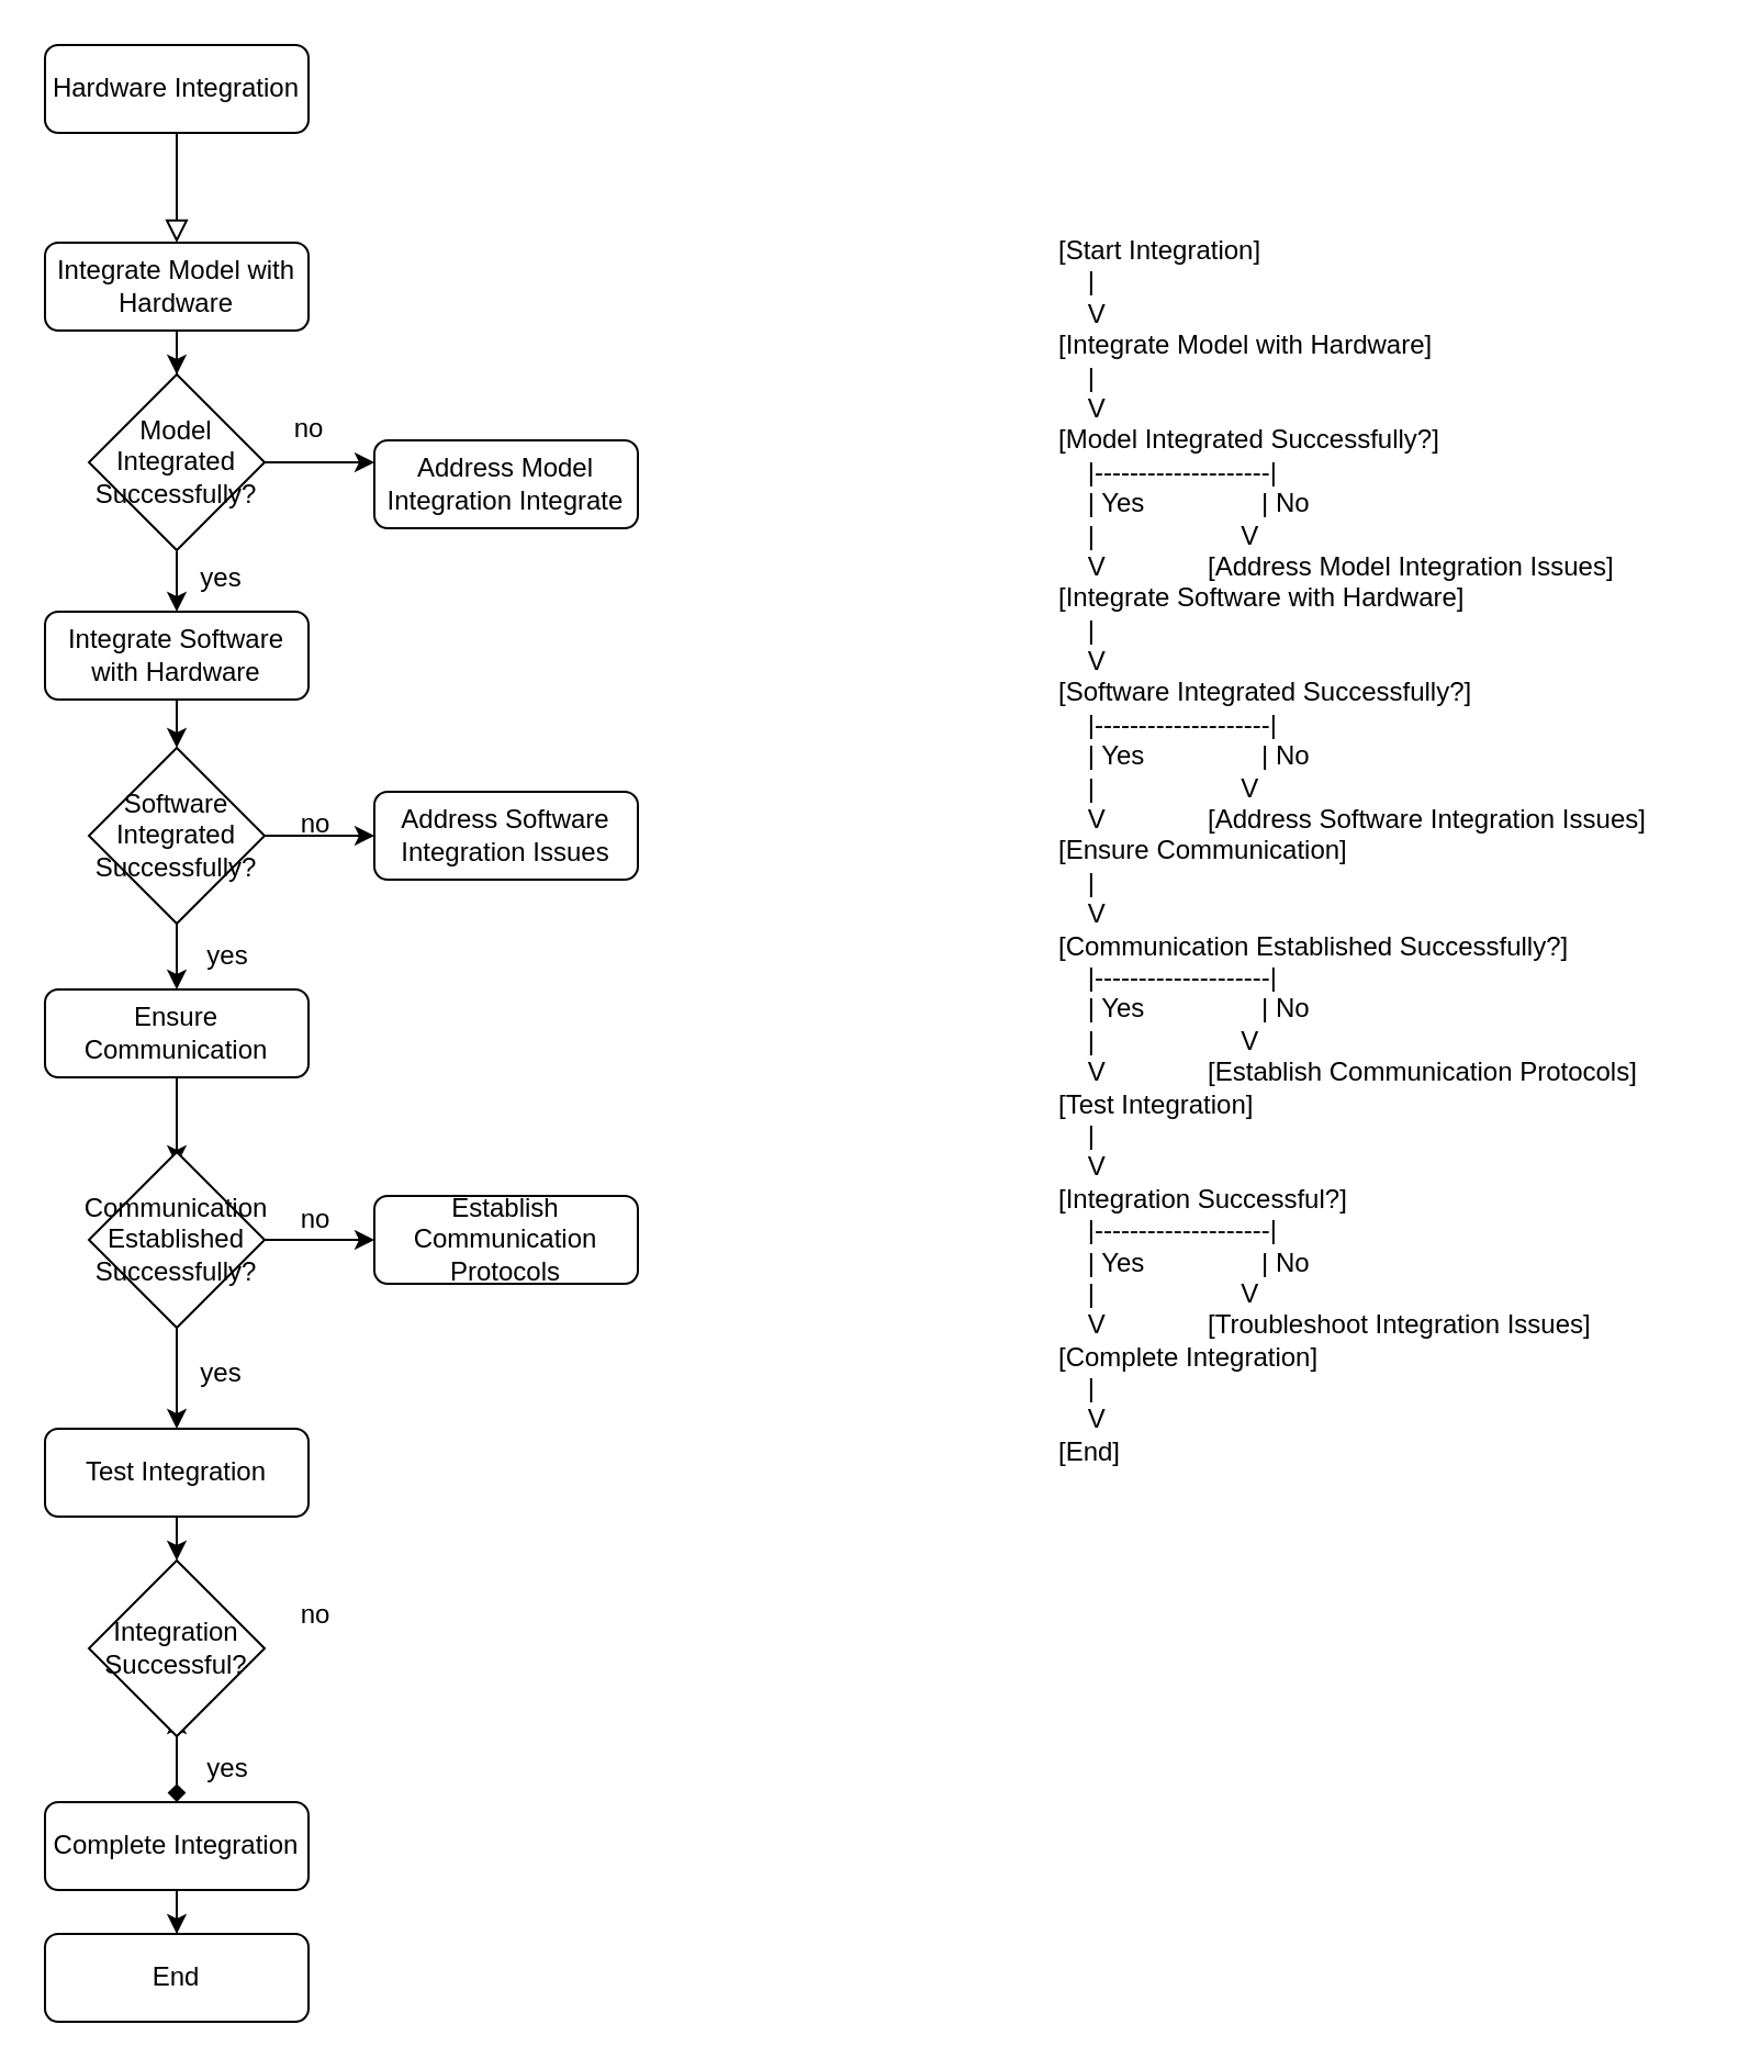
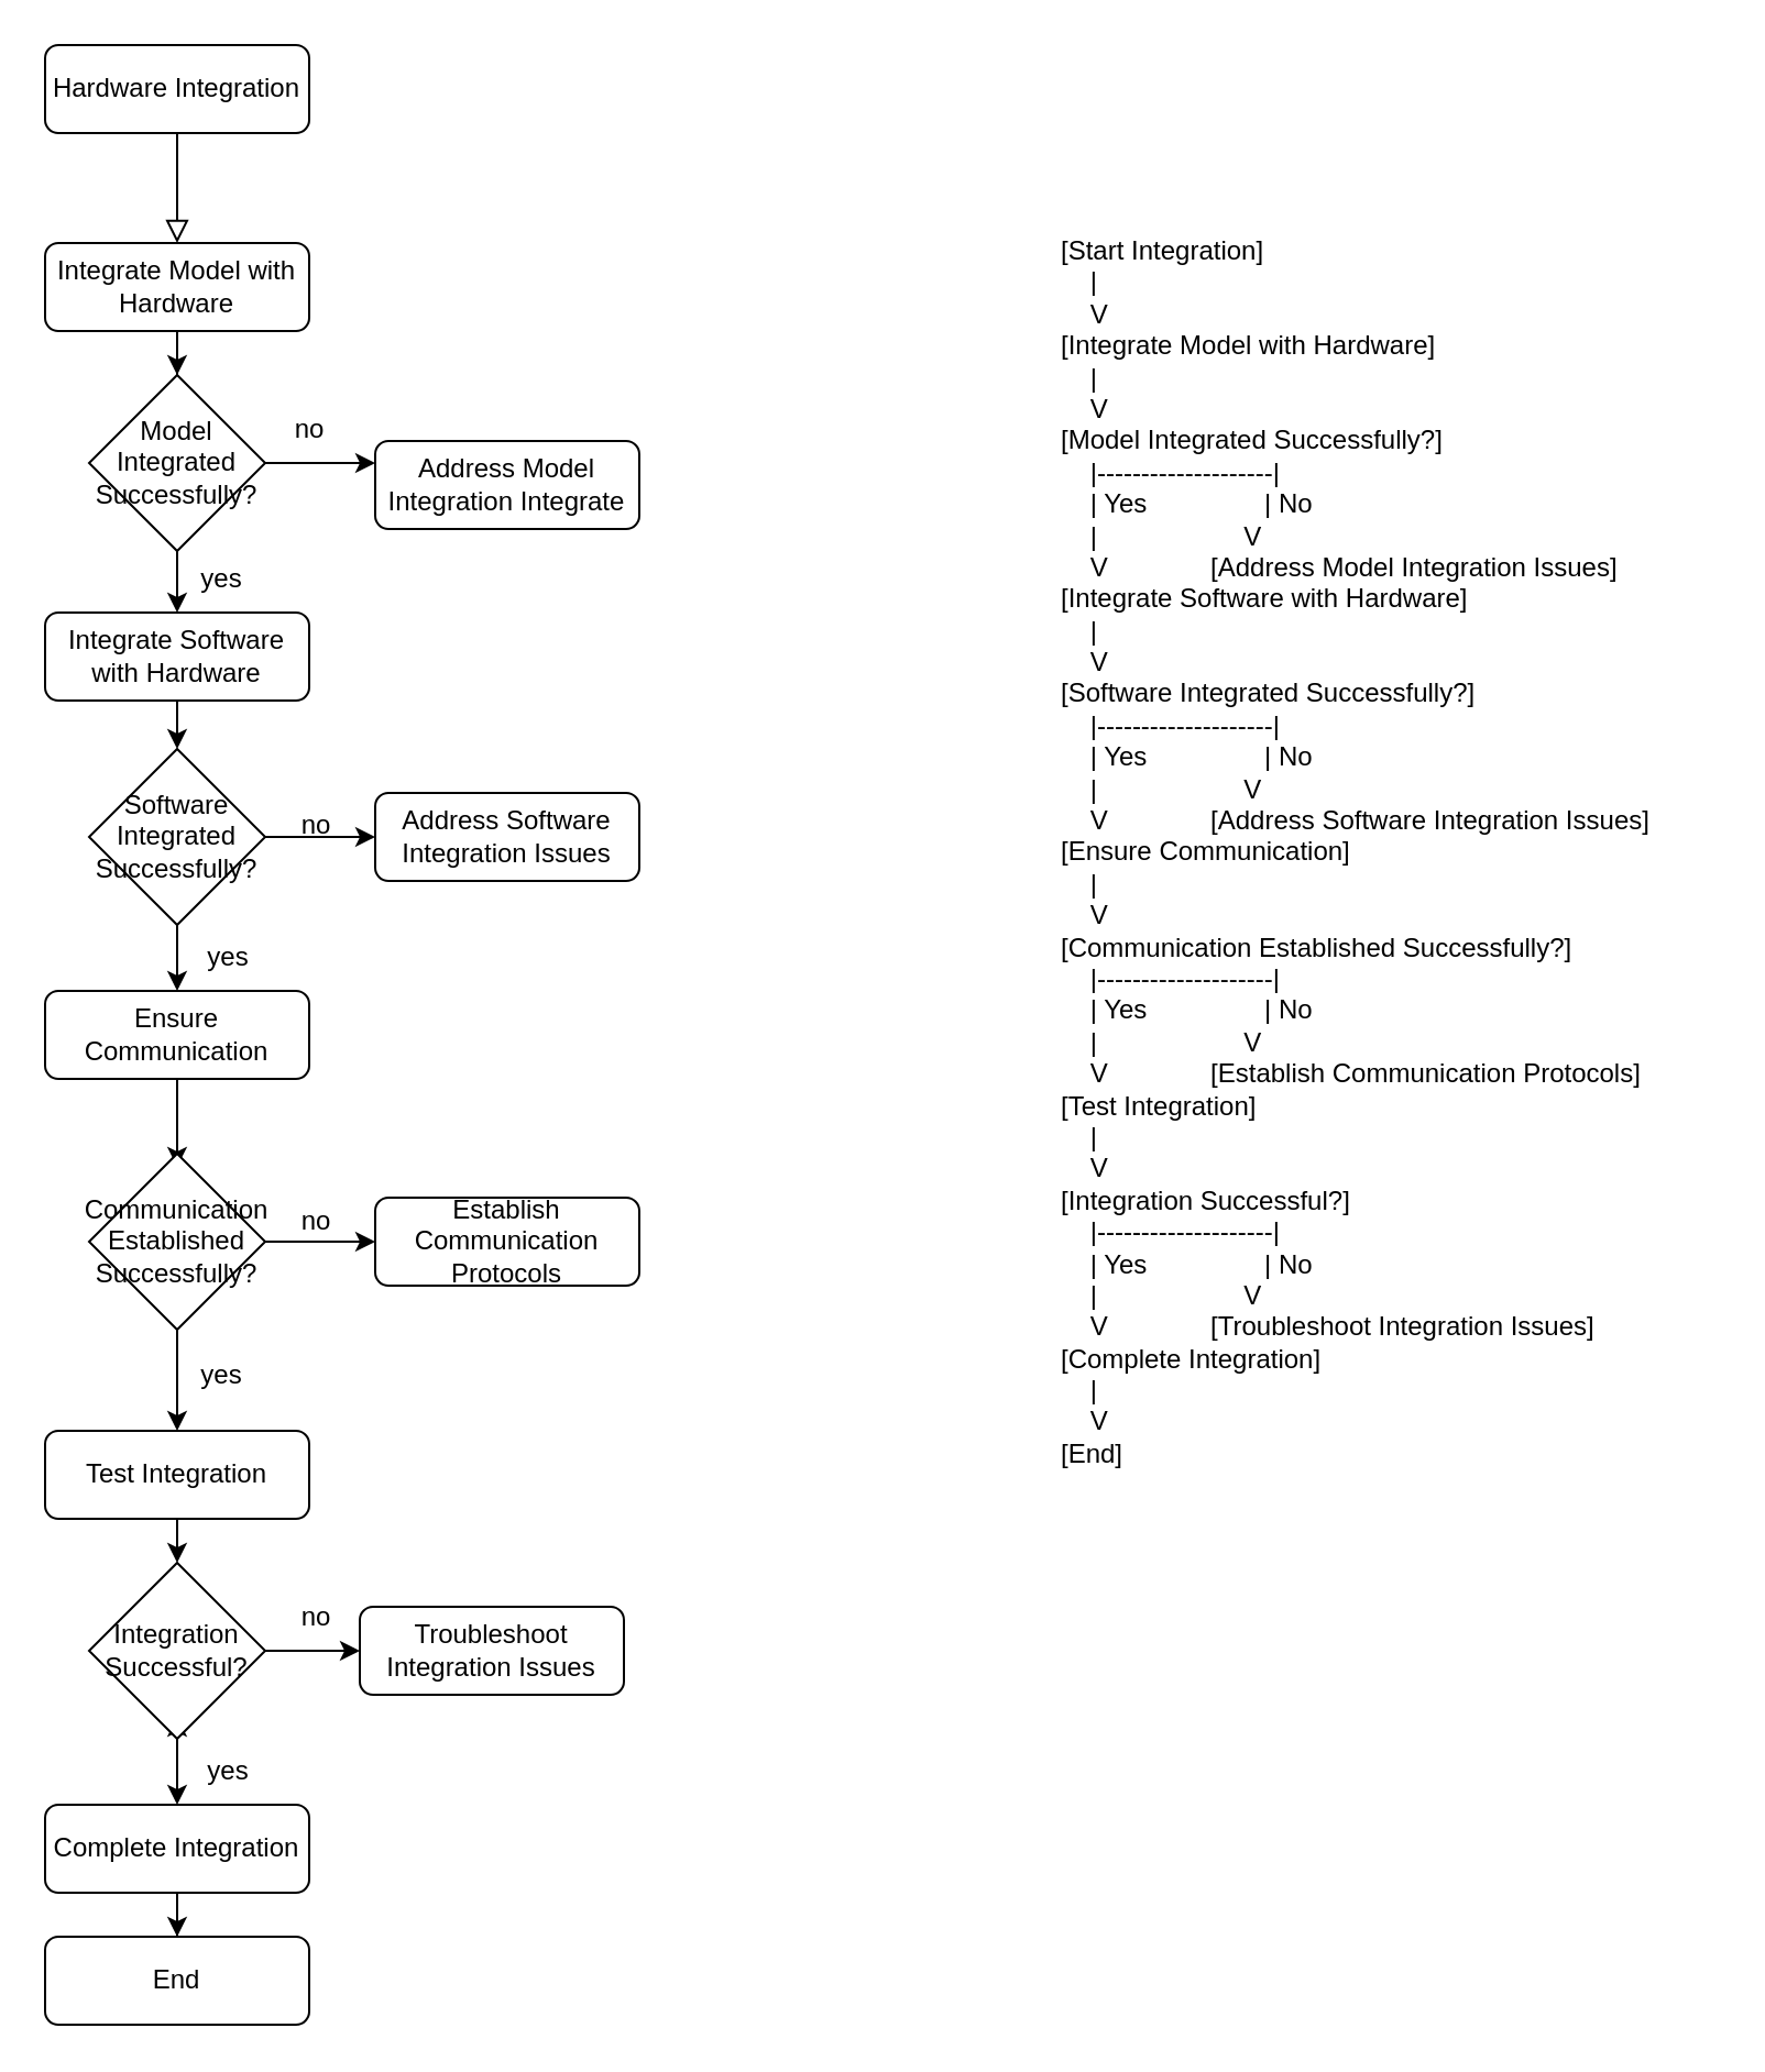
  <mxCell id="0" />
  <mxCell id="1" parent="0" />
  <mxCell id="2" value="" style="rounded=0;html=1;jettySize=auto;orthogonalLoop=1;fontSize=11;endArrow=block;endFill=0;endSize=8;strokeWidth=1;shadow=0;labelBackgroundColor=none;edgeStyle=orthogonalEdgeStyle;" parent="1" source="3" edge="1"><mxGeometry relative="1" as="geometry"><mxPoint x="80" y="110" as="targetPoint" /></mxGeometry></mxCell>
  <mxCell id="3" value="Hardware Integration" style="rounded=1;whiteSpace=wrap;html=1;fontSize=12;glass=0;strokeWidth=1;shadow=0;" parent="1" vertex="1"><mxGeometry x="20" y="20" width="120" height="40" as="geometry" /></mxCell>
  <mxCell id="4" value="" style="edgeStyle=orthogonalEdgeStyle;rounded=0;orthogonalLoop=1;jettySize=auto;html=1;" edge="1" parent="1" source="15"><mxGeometry relative="1" as="geometry"><mxPoint x="80" y="200" as="targetPoint" /></mxGeometry></mxCell>
  <mxCell id="5" value="Integrate Model with Hardware" style="rounded=1;whiteSpace=wrap;html=1;fontSize=12;glass=0;strokeWidth=1;shadow=0;" parent="1" vertex="1"><mxGeometry x="20" y="110" width="120" height="40" as="geometry" /></mxCell>
  <mxCell id="6" style="edgeStyle=orthogonalEdgeStyle;rounded=0;orthogonalLoop=1;jettySize=auto;html=1;exitX=0.5;exitY=1;exitDx=0;exitDy=0;entryX=0.5;entryY=0;entryDx=0;entryDy=0;" edge="1" parent="1" source="15" target="8"><mxGeometry relative="1" as="geometry" /></mxCell>
  <mxCell id="7" style="edgeStyle=orthogonalEdgeStyle;rounded=0;orthogonalLoop=1;jettySize=auto;html=1;exitX=0.5;exitY=1;exitDx=0;exitDy=0;" edge="1" parent="1" source="8"><mxGeometry relative="1" as="geometry"><mxPoint x="80" y="340" as="targetPoint" /></mxGeometry></mxCell>
  <mxCell id="8" value="Integrate Software with Hardware" style="rounded=1;whiteSpace=wrap;html=1;fontSize=12;glass=0;strokeWidth=1;shadow=0;" vertex="1" parent="1"><mxGeometry x="20" y="278" width="120" height="40" as="geometry" /></mxCell>
  <mxCell id="9" value="Address Model Integration Integrate" style="rounded=1;whiteSpace=wrap;html=1;fontSize=12;glass=0;strokeWidth=1;shadow=0;" vertex="1" parent="1"><mxGeometry x="170" y="200" width="120" height="40" as="geometry" /></mxCell>
  <mxCell id="10" value="yes" style="text;html=1;align=center;verticalAlign=middle;resizable=0;points=[];autosize=1;strokeColor=none;fillColor=none;" vertex="1" parent="1"><mxGeometry x="80" y="248" width="40" height="30" as="geometry" /></mxCell>
  <mxCell id="11" value="no" style="text;html=1;align=center;verticalAlign=middle;resizable=0;points=[];autosize=1;strokeColor=none;fillColor=none;" vertex="1" parent="1"><mxGeometry x="120" y="180" width="40" height="30" as="geometry" /></mxCell>
  <mxCell id="12" value="[Start Integration]&#10;    |&#10;    V&#10;[Integrate Model with Hardware]&#10;    |&#10;    V&#10;[Model Integrated Successfully?]&#10;    |--------------------|&#10;    | Yes                | No&#10;    |                    V&#10;    V              [Address Model Integration Issues]&#10;[Integrate Software with Hardware]&#10;    |&#10;    V&#10;[Software Integrated Successfully?]&#10;    |--------------------|&#10;    | Yes                | No&#10;    |                    V&#10;    V              [Address Software Integration Issues]&#10;[Ensure Communication]&#10;    |&#10;    V&#10;[Communication Established Successfully?]&#10;    |--------------------|&#10;    | Yes                | No&#10;    |                    V&#10;    V              [Establish Communication Protocols]&#10;[Test Integration]&#10;    |&#10;    V&#10;[Integration Successful?]&#10;    |--------------------|&#10;    | Yes                | No&#10;    |                    V&#10;    V              [Troubleshoot Integration Issues]&#10;[Complete Integration]&#10;    |&#10;    V&#10;[End]" style="text;whiteSpace=wrap;" vertex="1" parent="1"><mxGeometry x="480" y="100" width="300" height="580" as="geometry" /></mxCell>
  <mxCell id="13" value="" style="edgeStyle=orthogonalEdgeStyle;rounded=0;orthogonalLoop=1;jettySize=auto;html=1;" edge="1" parent="1" source="5" target="15"><mxGeometry relative="1" as="geometry"><mxPoint x="80" y="150" as="sourcePoint" /><mxPoint x="80" y="200" as="targetPoint" /></mxGeometry></mxCell>
  <mxCell id="14" style="edgeStyle=orthogonalEdgeStyle;rounded=0;orthogonalLoop=1;jettySize=auto;html=1;exitX=1;exitY=0.5;exitDx=0;exitDy=0;entryX=0;entryY=0.25;entryDx=0;entryDy=0;" edge="1" parent="1" source="15" target="9"><mxGeometry relative="1" as="geometry" /></mxCell>
  <mxCell id="15" value="Model Integrated Successfully?" style="rhombus;whiteSpace=wrap;html=1;" vertex="1" parent="1"><mxGeometry x="40" y="170" width="80" height="80" as="geometry" /></mxCell>
  <mxCell id="16" style="edgeStyle=orthogonalEdgeStyle;rounded=0;orthogonalLoop=1;jettySize=auto;html=1;exitX=1;exitY=0.5;exitDx=0;exitDy=0;" edge="1" parent="1" source="18"><mxGeometry relative="1" as="geometry"><mxPoint x="170" y="380" as="targetPoint" /></mxGeometry></mxCell>
  <mxCell id="17" style="edgeStyle=orthogonalEdgeStyle;rounded=0;orthogonalLoop=1;jettySize=auto;html=1;exitX=0.5;exitY=1;exitDx=0;exitDy=0;entryX=0.5;entryY=0;entryDx=0;entryDy=0;" edge="1" parent="1" source="18" target="21"><mxGeometry relative="1" as="geometry"><mxPoint x="80" y="430" as="targetPoint" /></mxGeometry></mxCell>
  <mxCell id="18" value="Software Integrated Successfully?" style="rhombus;whiteSpace=wrap;html=1;" vertex="1" parent="1"><mxGeometry x="40" y="340" width="80" height="80" as="geometry" /></mxCell>
  <mxCell id="19" value="Address Software Integration Issues" style="rounded=1;whiteSpace=wrap;html=1;fontSize=12;glass=0;strokeWidth=1;shadow=0;" vertex="1" parent="1"><mxGeometry x="170" y="360" width="120" height="40" as="geometry" /></mxCell>
  <mxCell id="20" style="edgeStyle=orthogonalEdgeStyle;rounded=0;orthogonalLoop=1;jettySize=auto;html=1;exitX=0.5;exitY=1;exitDx=0;exitDy=0;" edge="1" parent="1" source="21"><mxGeometry relative="1" as="geometry"><mxPoint x="80" y="530" as="targetPoint" /></mxGeometry></mxCell>
  <mxCell id="21" value="Ensure Communication" style="rounded=1;whiteSpace=wrap;html=1;fontSize=12;glass=0;strokeWidth=1;shadow=0;" vertex="1" parent="1"><mxGeometry x="20" y="450" width="120" height="40" as="geometry" /></mxCell>
  <mxCell id="22" style="edgeStyle=orthogonalEdgeStyle;rounded=0;orthogonalLoop=1;jettySize=auto;html=1;exitX=1;exitY=0.5;exitDx=0;exitDy=0;entryX=0;entryY=0.5;entryDx=0;entryDy=0;" edge="1" parent="1" source="24" target="25"><mxGeometry relative="1" as="geometry" /></mxCell>
  <mxCell id="23" style="edgeStyle=orthogonalEdgeStyle;rounded=0;orthogonalLoop=1;jettySize=auto;html=1;exitX=0.5;exitY=1;exitDx=0;exitDy=0;entryX=0.5;entryY=0;entryDx=0;entryDy=0;" edge="1" parent="1" source="24" target="27"><mxGeometry relative="1" as="geometry" /></mxCell>
  <mxCell id="24" value="Communication Established Successfully?" style="rhombus;whiteSpace=wrap;html=1;" vertex="1" parent="1"><mxGeometry x="40" y="524" width="80" height="80" as="geometry" /></mxCell>
  <mxCell id="25" value="Establish Communication Protocols" style="rounded=1;whiteSpace=wrap;html=1;fontSize=12;glass=0;strokeWidth=1;shadow=0;" vertex="1" parent="1"><mxGeometry x="170" y="544" width="120" height="40" as="geometry" /></mxCell>
  <mxCell id="26" style="edgeStyle=orthogonalEdgeStyle;rounded=0;orthogonalLoop=1;jettySize=auto;html=1;exitX=0.5;exitY=1;exitDx=0;exitDy=0;" edge="1" parent="1" source="27"><mxGeometry relative="1" as="geometry"><mxPoint x="80" y="710" as="targetPoint" /></mxGeometry></mxCell>
  <mxCell id="27" value="Test Integration" style="rounded=1;whiteSpace=wrap;html=1;fontSize=12;glass=0;strokeWidth=1;shadow=0;" vertex="1" parent="1"><mxGeometry x="20" y="650" width="120" height="40" as="geometry" /></mxCell>
+ <mxCell id="28" style="edgeStyle=orthogonalEdgeStyle;rounded=0;orthogonalLoop=1;jettySize=auto;html=1;exitX=1;exitY=0.5;exitDx=0;exitDy=0;entryX=0;entryY=0.5;entryDx=0;entryDy=0;" edge="1" parent="1" source="32" target="33"><mxGeometry relative="1" as="geometry" /></mxCell>
  <mxCell id="29" style="edgeStyle=orthogonalEdgeStyle;rounded=0;orthogonalLoop=1;jettySize=auto;html=1;exitX=0.5;exitY=1;exitDx=0;exitDy=0;" edge="1" parent="1" source="32"><mxGeometry relative="1" as="geometry"><mxPoint x="80" y="770" as="targetPoint" /></mxGeometry></mxCell>
  <mxCell id="30" style="edgeStyle=orthogonalEdgeStyle;rounded=0;orthogonalLoop=1;jettySize=auto;html=1;exitX=0.5;exitY=1;exitDx=0;exitDy=0;" edge="1" parent="1" source="32"><mxGeometry relative="1" as="geometry"><mxPoint x="80" y="780" as="targetPoint" /></mxGeometry></mxCell>
- <mxCell id="31" style="edgeStyle=orthogonalEdgeStyle;rounded=0;orthogonalLoop=1;jettySize=auto;html=1;exitX=0.5;exitY=1;exitDx=0;exitDy=0;entryX=0.5;entryY=0;entryDx=0;entryDy=0;endArrow=diamond;" edge="1" parent="1" source="32" target="35"><mxGeometry relative="1" as="geometry" /></mxCell>
+ <mxCell id="31" style="edgeStyle=orthogonalEdgeStyle;rounded=0;orthogonalLoop=1;jettySize=auto;html=1;exitX=0.5;exitY=1;exitDx=0;exitDy=0;entryX=0.5;entryY=0;entryDx=0;entryDy=0;" edge="1" parent="1" source="32" target="35"><mxGeometry relative="1" as="geometry" /></mxCell>
  <mxCell id="32" value="Integration Successful?" style="rhombus;whiteSpace=wrap;html=1;" vertex="1" parent="1"><mxGeometry x="40" y="710" width="80" height="80" as="geometry" /></mxCell>
+ <mxCell id="33" value="Troubleshoot Integration Issues" style="rounded=1;whiteSpace=wrap;html=1;fontSize=12;glass=0;strokeWidth=1;shadow=0;" vertex="1" parent="1"><mxGeometry x="163" y="730" width="120" height="40" as="geometry" /></mxCell>
  <mxCell id="34" style="edgeStyle=orthogonalEdgeStyle;rounded=0;orthogonalLoop=1;jettySize=auto;html=1;exitX=0.5;exitY=1;exitDx=0;exitDy=0;" edge="1" parent="1" source="35" target="36"><mxGeometry relative="1" as="geometry" /></mxCell>
  <mxCell id="35" value="Complete Integration" style="rounded=1;whiteSpace=wrap;html=1;fontSize=12;glass=0;strokeWidth=1;shadow=0;" vertex="1" parent="1"><mxGeometry x="20" y="820" width="120" height="40" as="geometry" /></mxCell>
  <mxCell id="36" value="End" style="rounded=1;whiteSpace=wrap;html=1;fontSize=12;glass=0;strokeWidth=1;shadow=0;" vertex="1" parent="1"><mxGeometry x="20" y="880" width="120" height="40" as="geometry" /></mxCell>
  <mxCell id="37" value="no" style="text;html=1;align=center;verticalAlign=middle;resizable=0;points=[];autosize=1;strokeColor=none;fillColor=none;" vertex="1" parent="1"><mxGeometry x="123" y="360" width="40" height="30" as="geometry" /></mxCell>
  <mxCell id="38" value="no" style="text;html=1;align=center;verticalAlign=middle;resizable=0;points=[];autosize=1;strokeColor=none;fillColor=none;" vertex="1" parent="1"><mxGeometry x="123" y="540" width="40" height="30" as="geometry" /></mxCell>
  <mxCell id="39" value="no" style="text;html=1;align=center;verticalAlign=middle;resizable=0;points=[];autosize=1;strokeColor=none;fillColor=none;" vertex="1" parent="1"><mxGeometry x="123" y="720" width="40" height="30" as="geometry" /></mxCell>
  <mxCell id="40" value="yes" style="text;html=1;align=center;verticalAlign=middle;resizable=0;points=[];autosize=1;strokeColor=none;fillColor=none;" vertex="1" parent="1"><mxGeometry x="83" y="420" width="40" height="30" as="geometry" /></mxCell>
  <mxCell id="41" value="yes" style="text;html=1;align=center;verticalAlign=middle;resizable=0;points=[];autosize=1;strokeColor=none;fillColor=none;" vertex="1" parent="1"><mxGeometry x="80" y="610" width="40" height="30" as="geometry" /></mxCell>
  <mxCell id="42" value="yes" style="text;html=1;align=center;verticalAlign=middle;resizable=0;points=[];autosize=1;strokeColor=none;fillColor=none;" vertex="1" parent="1"><mxGeometry x="83" y="790" width="40" height="30" as="geometry" /></mxCell>
